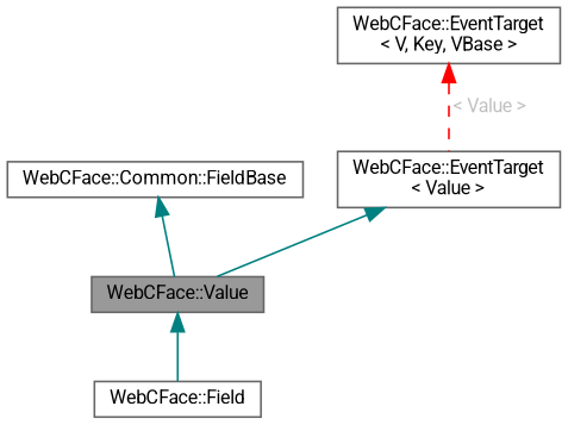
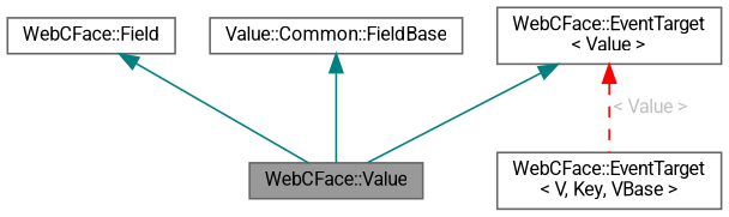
  digraph {
    fontname=Roboto
    node [color=gray40 fillcolor=white fontname=Roboto fontsize=10 shape=box style=filled]
    edge [color=teal dir=back fontname=Roboto fontsize=10 labelfontname=Helvetica labelfontsize=10 style=solid]
    n1 [fillcolor=grey60 fontcolor=black height=0.2 label="WebCFace::Value" width=0.4]
    n2 [height=0.2 label="WebCFace::Field" width=0.4]
-   n3 [height=0.2 label="WebCFace::Common::FieldBase" width=0.4]
+   n3 [height=0.2 label="Value::Common::FieldBase" width=0.4]
    n4 [height=0.2 label="WebCFace::EventTarget\l\< Value \>" width=0.4]
    n5 [height=0.2 label="WebCFace::EventTarget\l\< V, Key, VBase \>" width=0.4]
-   n1 -> n2
+   n2 -> n1
    n3 -> n1
    n4 -> n1
-   n5 -> n4 [color=red fontcolor=grey label=" \< Value \>" style=dashed]
+   n4 -> n5 [color=red fontcolor=grey label=" \< Value \>" style=dashed]
  }
